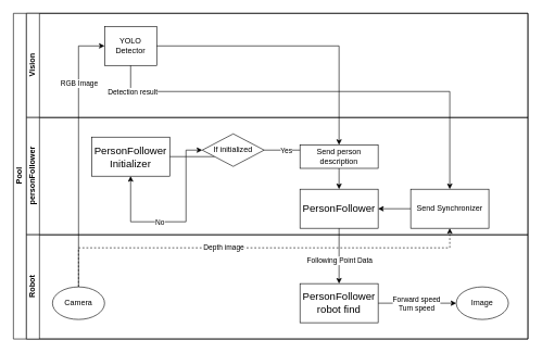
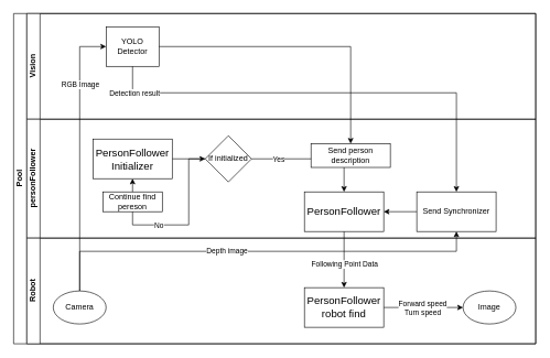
  <mxCell id="0" />
  <mxCell id="1" parent="0" />
  <mxCell id="2" value="Pool" style="swimlane;html=1;childLayout=stackLayout;resizeParent=1;resizeParentMax=0;horizontal=0;startSize=20;horizontalStack=0;" parent="1" vertex="1"><mxGeometry x="20" y="20" width="790" height="500" as="geometry" /></mxCell>
  <mxCell id="3" style="edgeStyle=orthogonalEdgeStyle;rounded=0;orthogonalLoop=1;jettySize=auto;html=1;endArrow=classic;endFill=1;" parent="2" edge="1"><mxGeometry relative="1" as="geometry"><mxPoint x="374" y="210" as="sourcePoint" /></mxGeometry></mxCell>
  <mxCell id="4" value="Vision" style="swimlane;html=1;startSize=20;horizontal=0;" parent="2" vertex="1"><mxGeometry x="20" width="770" height="160" as="geometry" /></mxCell>
  <mxCell id="5" value="YOLO Detector" style="rounded=0;whiteSpace=wrap;html=1;fontFamily=Helvetica;fontSize=12;fontColor=#000000;align=center;" parent="4" vertex="1"><mxGeometry x="120" y="20" width="80" height="60" as="geometry" /></mxCell>
  <mxCell id="6" value="" style="edgeStyle=orthogonalEdgeStyle;rounded=0;orthogonalLoop=1;jettySize=auto;html=1;endArrow=classic;endFill=1;" parent="4" edge="1"><mxGeometry relative="1" as="geometry"><mxPoint x="320" y="60" as="sourcePoint" /></mxGeometry></mxCell>
  <mxCell id="7" value="personFollower" style="swimlane;html=1;startSize=20;horizontal=0;" parent="2" vertex="1"><mxGeometry x="20" y="160" width="770" height="180" as="geometry" /></mxCell>
  <mxCell id="8" value="" style="edgeStyle=orthogonalEdgeStyle;rounded=0;orthogonalLoop=1;jettySize=auto;html=1;endArrow=classic;endFill=1;" parent="7" edge="1"><mxGeometry relative="1" as="geometry"><mxPoint x="334" y="70" as="targetPoint" /></mxGeometry></mxCell>
  <mxCell id="9" style="edgeStyle=orthogonalEdgeStyle;rounded=0;orthogonalLoop=1;jettySize=auto;html=1;entryX=0;entryY=0.5;entryDx=0;entryDy=0;" edge="1" parent="7" source="10" target="16"><mxGeometry relative="1" as="geometry" /></mxCell>
  <mxCell id="10" value="&lt;font style=&quot;font-size: 16px&quot;&gt;PersonFollower Initializer&lt;/font&gt;" style="rounded=0;whiteSpace=wrap;html=1;" vertex="1" parent="7"><mxGeometry x="100" y="30" width="120" height="60" as="geometry" /></mxCell>
  <mxCell id="11" value="&lt;font style=&quot;font-size: 16px&quot;&gt;PersonFollower&lt;/font&gt;" style="rounded=0;whiteSpace=wrap;html=1;" vertex="1" parent="7"><mxGeometry x="420" y="110" width="120" height="60" as="geometry" /></mxCell>
  <mxCell id="12" style="edgeStyle=orthogonalEdgeStyle;rounded=0;orthogonalLoop=1;jettySize=auto;html=1;entryX=0.5;entryY=0;entryDx=0;entryDy=0;" edge="1" parent="7" source="16" target="11"><mxGeometry relative="1" as="geometry" /></mxCell>
  <mxCell id="13" value="Yes" style="edgeLabel;html=1;align=center;verticalAlign=middle;resizable=0;points=[];" vertex="1" connectable="0" parent="12"><mxGeometry x="-0.138" relative="1" as="geometry"><mxPoint x="-42" as="offset" /></mxGeometry></mxCell>
  <mxCell id="14" style="edgeStyle=orthogonalEdgeStyle;rounded=0;orthogonalLoop=1;jettySize=auto;html=1;entryX=0.5;entryY=1;entryDx=0;entryDy=0;" edge="1" parent="7" source="16" target="10"><mxGeometry relative="1" as="geometry"><Array as="points"><mxPoint x="245" y="60" /><mxPoint x="245" y="160" /><mxPoint x="160" y="160" /></Array></mxGeometry></mxCell>
  <mxCell id="15" value="No" style="edgeLabel;html=1;align=center;verticalAlign=middle;resizable=0;points=[];" vertex="1" connectable="0" parent="14"><mxGeometry x="0.462" relative="1" as="geometry"><mxPoint x="34" as="offset" /></mxGeometry></mxCell>
- <mxCell id="16" value="If initialized" style="rhombus;whiteSpace=wrap;html=1;" vertex="1" parent="7"><mxGeometry x="270" y="25" width="95" height="50" as="geometry" /></mxCell>
- <mxCell id="18" value="Send person description" style="rounded=0;whiteSpace=wrap;html=1;" vertex="1" parent="7"><mxGeometry x="420" y="42" width="120" height="36" as="geometry" /></mxCell>
+ <mxCell id="16" value="If initialized" style="rhombus;whiteSpace=wrap;html=1;" vertex="1" parent="7"><mxGeometry x="270" y="25" width="70" height="70" as="geometry" /></mxCell>
+ <mxCell id="17" value="Continue find pereson" style="rounded=0;whiteSpace=wrap;html=1;" vertex="1" parent="7"><mxGeometry x="115" y="110" width="90" height="30" as="geometry" /></mxCell>
+ <mxCell id="18" value="Send person description" style="rounded=0;whiteSpace=wrap;html=1;" vertex="1" parent="7"><mxGeometry x="430" y="37" width="120" height="36" as="geometry" /></mxCell>
  <mxCell id="19" style="edgeStyle=orthogonalEdgeStyle;rounded=0;orthogonalLoop=1;jettySize=auto;html=1;entryX=1;entryY=0.5;entryDx=0;entryDy=0;" edge="1" parent="7" source="20" target="11"><mxGeometry relative="1" as="geometry" /></mxCell>
  <mxCell id="20" value="Send&amp;nbsp;Synchronizer" style="rounded=0;whiteSpace=wrap;html=1;" vertex="1" parent="7"><mxGeometry x="590" y="110" width="120" height="60" as="geometry" /></mxCell>
  <mxCell id="21" style="edgeStyle=orthogonalEdgeStyle;rounded=0;orthogonalLoop=1;jettySize=auto;html=1;entryX=0;entryY=0.5;entryDx=0;entryDy=0;exitX=0.5;exitY=0;exitDx=0;exitDy=0;" edge="1" parent="2" source="31" target="5"><mxGeometry relative="1" as="geometry"><Array as="points"><mxPoint x="100" y="50" /></Array></mxGeometry></mxCell>
  <mxCell id="22" value="RGB Image" style="edgeLabel;html=1;align=center;verticalAlign=middle;resizable=0;points=[];" vertex="1" connectable="0" parent="21"><mxGeometry x="0.526" relative="1" as="geometry"><mxPoint as="offset" /></mxGeometry></mxCell>
  <mxCell id="23" style="edgeStyle=orthogonalEdgeStyle;rounded=0;orthogonalLoop=1;jettySize=auto;html=1;" edge="1" parent="2" source="5" target="18"><mxGeometry relative="1" as="geometry" /></mxCell>
- <mxCell id="24" style="edgeStyle=orthogonalEdgeStyle;rounded=0;orthogonalLoop=1;jettySize=auto;html=1;entryX=0.5;entryY=1;entryDx=0;entryDy=0;dashed=1;" edge="1" parent="2" source="31" target="20"><mxGeometry relative="1" as="geometry"><Array as="points"><mxPoint x="100" y="360" /><mxPoint x="670" y="360" /></Array></mxGeometry></mxCell>
+ <mxCell id="24" style="edgeStyle=orthogonalEdgeStyle;rounded=0;orthogonalLoop=1;jettySize=auto;html=1;entryX=0.5;entryY=1;entryDx=0;entryDy=0;" edge="1" parent="2" source="31" target="20"><mxGeometry relative="1" as="geometry"><Array as="points"><mxPoint x="100" y="360" /><mxPoint x="670" y="360" /></Array></mxGeometry></mxCell>
  <mxCell id="25" value="Depth image" style="edgeLabel;html=1;align=center;verticalAlign=middle;resizable=0;points=[];" vertex="1" connectable="0" parent="24"><mxGeometry x="-0.145" y="1" relative="1" as="geometry"><mxPoint as="offset" /></mxGeometry></mxCell>
  <mxCell id="26" style="edgeStyle=orthogonalEdgeStyle;rounded=0;orthogonalLoop=1;jettySize=auto;html=1;" edge="1" parent="2" source="5" target="20"><mxGeometry relative="1" as="geometry"><Array as="points"><mxPoint x="180" y="120" /><mxPoint x="670" y="120" /></Array></mxGeometry></mxCell>
  <mxCell id="27" value="Detection result" style="edgeLabel;html=1;align=center;verticalAlign=middle;resizable=0;points=[];" vertex="1" connectable="0" parent="26"><mxGeometry x="-0.877" relative="1" as="geometry"><mxPoint as="offset" /></mxGeometry></mxCell>
  <mxCell id="28" style="edgeStyle=orthogonalEdgeStyle;rounded=0;orthogonalLoop=1;jettySize=auto;html=1;entryX=0.5;entryY=0;entryDx=0;entryDy=0;" edge="1" parent="2" source="11" target="35"><mxGeometry relative="1" as="geometry" /></mxCell>
  <mxCell id="29" value="Following Point Data" style="edgeLabel;html=1;align=center;verticalAlign=middle;resizable=0;points=[];" vertex="1" connectable="0" parent="28"><mxGeometry x="0.143" relative="1" as="geometry"><mxPoint as="offset" /></mxGeometry></mxCell>
  <mxCell id="30" value="Robot" style="swimlane;html=1;startSize=20;horizontal=0;" parent="2" vertex="1"><mxGeometry x="20" y="340" width="770" height="160" as="geometry" /></mxCell>
  <mxCell id="31" value="Camera" style="ellipse;whiteSpace=wrap;html=1;" vertex="1" parent="30"><mxGeometry x="40" y="80" width="80" height="50" as="geometry" /></mxCell>
  <mxCell id="32" value="Image" style="ellipse;whiteSpace=wrap;html=1;" vertex="1" parent="30"><mxGeometry x="660" y="80" width="80" height="50" as="geometry" /></mxCell>
  <mxCell id="33" style="edgeStyle=orthogonalEdgeStyle;rounded=0;orthogonalLoop=1;jettySize=auto;html=1;" edge="1" parent="30" source="35" target="32"><mxGeometry relative="1" as="geometry" /></mxCell>
  <mxCell id="34" value="Forward speed&lt;br&gt;Turn speed" style="edgeLabel;html=1;align=center;verticalAlign=middle;resizable=0;points=[];" vertex="1" connectable="0" parent="33"><mxGeometry x="-0.226" relative="1" as="geometry"><mxPoint x="12" as="offset" /></mxGeometry></mxCell>
  <mxCell id="35" value="&lt;font style=&quot;font-size: 16px&quot;&gt;PersonFollower robot find&lt;/font&gt;" style="rounded=0;whiteSpace=wrap;html=1;" vertex="1" parent="30"><mxGeometry x="420" y="75" width="120" height="60" as="geometry" /></mxCell>
